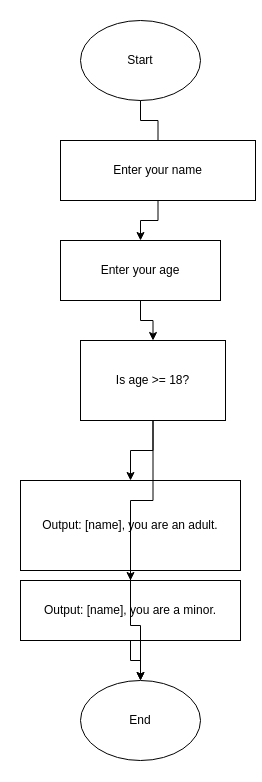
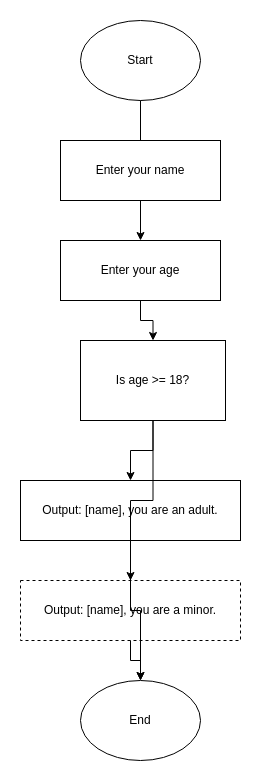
  <mxCell id="0" />
  <mxCell id="1" parent="0" />
  <mxCell id="2" value="Start" style="ellipse;whiteSpace=wrap;html=1;" vertex="1" parent="1"><mxGeometry x="80" y="20" width="120" height="80" as="geometry" /></mxCell>
- <mxCell id="3" value="Enter your name" style="rounded=0;whiteSpace=wrap;html=1;" vertex="1" parent="1"><mxGeometry x="60" y="140" width="195" height="60" as="geometry" /></mxCell>
+ <mxCell id="3" value="Enter your name" style="rounded=0;whiteSpace=wrap;html=1;" vertex="1" parent="1"><mxGeometry x="60" y="140" width="160" height="60" as="geometry" /></mxCell>
  <mxCell id="4" value="Enter your age" style="rounded=0;whiteSpace=wrap;html=1;" vertex="1" parent="1"><mxGeometry x="60" y="240" width="160" height="60" as="geometry" /></mxCell>
  <mxCell id="5" value="Is age &gt;= 18?" style="diamond;whiteSpace=wrap;html=1;" vertex="1" parent="1"><mxGeometry x="80" y="340" width="145" height="80" as="geometry" /></mxCell>
- <mxCell id="6" value="Output: [name], you are an adult." style="rounded=0;whiteSpace=wrap;html=1;" vertex="1" parent="1"><mxGeometry x="20" y="480" width="220" height="90" as="geometry" /></mxCell>
- <mxCell id="7" value="Output: [name], you are a minor." style="rounded=0;whiteSpace=wrap;html=1;" vertex="1" parent="1"><mxGeometry x="20" y="580" width="220" height="60" as="geometry" /></mxCell>
+ <mxCell id="6" value="Output: [name], you are an adult." style="rounded=0;whiteSpace=wrap;html=1;" vertex="1" parent="1"><mxGeometry x="20" y="480" width="220" height="60" as="geometry" /></mxCell>
+ <mxCell id="7" value="Output: [name], you are a minor." style="rounded=0;whiteSpace=wrap;html=1;dashed=1;" vertex="1" parent="1"><mxGeometry x="20" y="580" width="220" height="60" as="geometry" /></mxCell>
  <mxCell id="8" value="End" style="ellipse;whiteSpace=wrap;html=1;" vertex="1" parent="1"><mxGeometry x="80" y="680" width="120" height="80" as="geometry" /></mxCell>
  <mxCell id="9" style="edgeStyle=orthogonalEdgeStyle;rounded=0;orthogonalLoop=1;jettySize=auto;html=1;endArrow=none;" edge="1" parent="1" source="2" target="3"><mxGeometry relative="1" as="geometry" /></mxCell>
  <mxCell id="10" style="edgeStyle=orthogonalEdgeStyle;rounded=0;orthogonalLoop=1;jettySize=auto;html=1;" edge="1" parent="1" source="3" target="4"><mxGeometry relative="1" as="geometry" /></mxCell>
  <mxCell id="11" style="edgeStyle=orthogonalEdgeStyle;rounded=0;orthogonalLoop=1;jettySize=auto;html=1;" edge="1" parent="1" source="4" target="5"><mxGeometry relative="1" as="geometry" /></mxCell>
  <mxCell id="12" style="edgeStyle=orthogonalEdgeStyle;rounded=0;orthogonalLoop=1;jettySize=auto;html=1;" edge="1" parent="1" source="5" target="6"><mxGeometry relative="1" as="geometry" /></mxCell>
  <mxCell id="13" style="edgeStyle=orthogonalEdgeStyle;rounded=0;orthogonalLoop=1;jettySize=auto;html=1;" edge="1" parent="1" source="5" target="7"><mxGeometry relative="1" as="geometry" /></mxCell>
  <mxCell id="14" style="edgeStyle=orthogonalEdgeStyle;rounded=0;orthogonalLoop=1;jettySize=auto;html=1;" edge="1" parent="1" source="6" target="8"><mxGeometry relative="1" as="geometry" /></mxCell>
  <mxCell id="15" style="edgeStyle=orthogonalEdgeStyle;rounded=0;orthogonalLoop=1;jettySize=auto;html=1;" edge="1" parent="1" source="7" target="8"><mxGeometry relative="1" as="geometry" /></mxCell>
